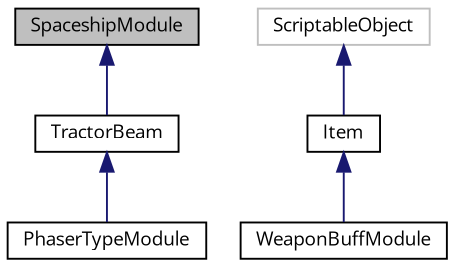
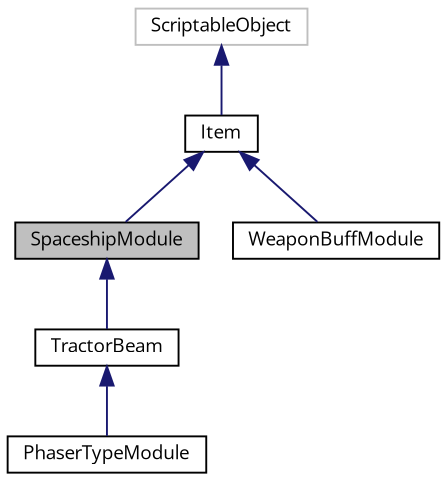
  digraph {
    fontname="Open Sans"
    node [color=black fillcolor=white fontname="Open Sans" fontsize=10 shape=record style=filled]
    edge [color=midnightblue dir=back fontname="Open Sans" fontsize=10 labelfontname=Helvetica labelfontsize=10 style=solid]
    n1 [fillcolor=grey75 fontcolor=black height=0.2 label=SpaceshipModule width=0.4]
    n2 [height=0.2 label=TractorBeam width=0.4]
    n3 [height=0.2 label=PhaserTypeModule width=0.4]
    n4 [height=0.2 label=WeaponBuffModule width=0.4]
    n5 [height=0.2 label=Item width=0.4]
    n6 [color=grey75 height=0.2 label=ScriptableObject width=0.4]
    n1 -> n2
    n2 -> n3
+   n5 -> n1
    n5 -> n4
    n6 -> n5
  }
